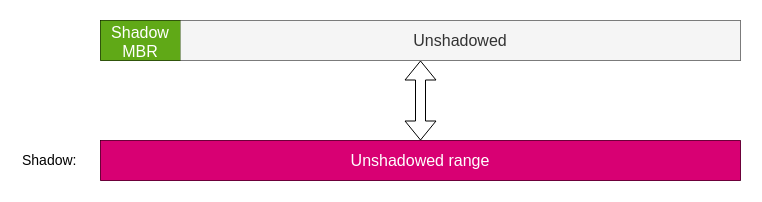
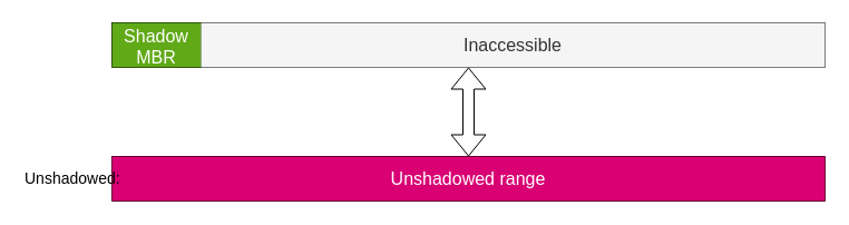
  <mxCell id="0" />
  <mxCell id="1" parent="0" />
  <mxCell id="2" value="" style="shape=table;startSize=0;container=1;collapsible=0;childLayout=tableLayout;fontSize=16;" vertex="1" parent="1"><mxGeometry x="100" y="20" width="640" height="40" as="geometry" /></mxCell>
  <mxCell id="3" value="" style="shape=tableRow;horizontal=0;startSize=0;swimlaneHead=0;swimlaneBody=0;strokeColor=inherit;top=0;left=0;bottom=0;right=0;collapsible=0;dropTarget=0;fillColor=none;points=[[0,0.5],[1,0.5]];portConstraint=eastwest;fontSize=16;" vertex="1" parent="2"><mxGeometry width="640" height="40" as="geometry" /></mxCell>
  <mxCell id="4" value="Shadow MBR" style="shape=partialRectangle;html=1;whiteSpace=wrap;connectable=0;strokeColor=#2D7600;overflow=hidden;fillColor=#60a917;top=0;left=0;bottom=0;right=0;pointerEvents=1;fontSize=16;fontColor=#ffffff;" vertex="1" parent="3"><mxGeometry width="80" height="40" as="geometry"><mxRectangle width="80" height="40" as="alternateBounds" /></mxGeometry></mxCell>
- <mxCell id="5" value="Unshadowed" style="shape=partialRectangle;html=1;whiteSpace=wrap;connectable=0;strokeColor=#666666;overflow=hidden;fillColor=#f5f5f5;top=0;left=0;bottom=0;right=0;pointerEvents=1;fontSize=16;fontColor=#333333;" vertex="1" parent="3"><mxGeometry x="80" width="560" height="40" as="geometry"><mxRectangle width="560" height="40" as="alternateBounds" /></mxGeometry></mxCell>
+ <mxCell id="5" value="Inaccessible" style="shape=partialRectangle;html=1;whiteSpace=wrap;connectable=0;strokeColor=#666666;overflow=hidden;fillColor=#f5f5f5;top=0;left=0;bottom=0;right=0;pointerEvents=1;fontSize=16;fontColor=#333333;" vertex="1" parent="3"><mxGeometry x="80" width="560" height="40" as="geometry"><mxRectangle width="560" height="40" as="alternateBounds" /></mxGeometry></mxCell>
  <mxCell id="6" value="" style="shape=table;startSize=0;container=1;collapsible=0;childLayout=tableLayout;fontSize=16;" vertex="1" parent="1"><mxGeometry x="100" y="140" width="640" height="40" as="geometry" /></mxCell>
  <mxCell id="7" value="" style="shape=tableRow;horizontal=0;startSize=0;swimlaneHead=0;swimlaneBody=0;strokeColor=inherit;top=0;left=0;bottom=0;right=0;collapsible=0;dropTarget=0;fillColor=none;points=[[0,0.5],[1,0.5]];portConstraint=eastwest;fontSize=16;" vertex="1" parent="6"><mxGeometry width="640" height="40" as="geometry" /></mxCell>
  <mxCell id="8" value="Unshadowed range" style="shape=partialRectangle;html=1;whiteSpace=wrap;connectable=0;strokeColor=#A50040;overflow=hidden;fillColor=#d80073;top=0;left=0;bottom=0;right=0;pointerEvents=1;fontSize=16;fontColor=#ffffff;" vertex="1" parent="7"><mxGeometry width="640" height="40" as="geometry"><mxRectangle width="640" height="40" as="alternateBounds" /></mxGeometry></mxCell>
  <mxCell id="9" value="" style="shape=flexArrow;endArrow=classic;startArrow=classic;html=1;rounded=0;" edge="1" parent="1" source="7" target="3"><mxGeometry width="100" height="100" relative="1" as="geometry"><mxPoint x="400" y="-40" as="sourcePoint" /><mxPoint x="500" y="-140" as="targetPoint" /></mxGeometry></mxCell>
- <mxCell id="10" value="Shadow:" style="text;html=1;align=left;verticalAlign=middle;resizable=0;points=[];autosize=1;strokeColor=none;fillColor=none;fontSize=14;" vertex="1" parent="1"><mxGeometry x="20" y="145" width="90" height="30" as="geometry" /></mxCell>
+ <mxCell id="10" value="Unshadowed:" style="text;html=1;align=left;verticalAlign=middle;resizable=0;points=[];autosize=1;strokeColor=none;fillColor=none;fontSize=14;" vertex="1" parent="1"><mxGeometry x="20" y="145" width="90" height="30" as="geometry" /></mxCell>
